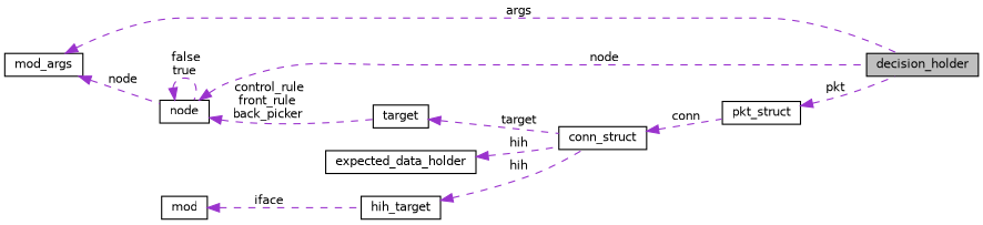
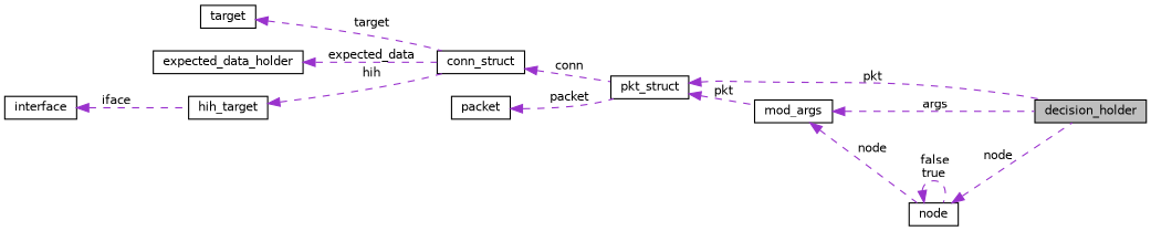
  digraph {
    rankdir=LR
    node [color=black fillcolor=white fontname=Helvetica fontsize=10 shape=record style=filled]
    edge [color=darkorchid3 dir=back fontname=Helvetica fontsize=10 labelfontname=Helvetica labelfontsize=10 style=dashed]
    n1 [fillcolor=grey75 fontcolor=black height=0.2 label=decision_holder width=0.4]
    n2 [height=0.2 label=mod_args width=0.4]
    n3 [height=0.2 label="node" width=0.4]
    n4 [height=0.2 label=target width=0.4]
    n5 [height=0.2 label=conn_struct width=0.4]
    n6 [height=0.2 label=pkt_struct width=0.4]
    n7 [height=0.2 label=expected_data_holder width=0.4]
    n8 [height=0.2 label=hih_target width=0.4]
-   n9 [height=0.2 label=mod width=0.4]
+   n9 [height=0.2 label=interface width=0.4]
+   n10 [height=0.2 label=packet width=0.4]
    n2 -> n1 [label=" args"]
    n2 -> n3 [label=" node"]
    n3 -> n1 [label=" node"]
    n3 -> n3 [label=" false\ntrue"]
-   n3 -> n4 [label=" control_rule\nfront_rule\nback_picker"]
    n4 -> n5 [label=" target"]
    n5 -> n6 [label=" conn"]
    n6 -> n1 [label=" pkt"]
-   n7 -> n5 [label=" hih"]
+   n6 -> n2 [label=" pkt"]
+   n7 -> n5 [label=" expected_data"]
    n8 -> n5 [label=" hih"]
    n9 -> n8 [label=" iface"]
+   n10 -> n6 [label=" packet"]
  }
